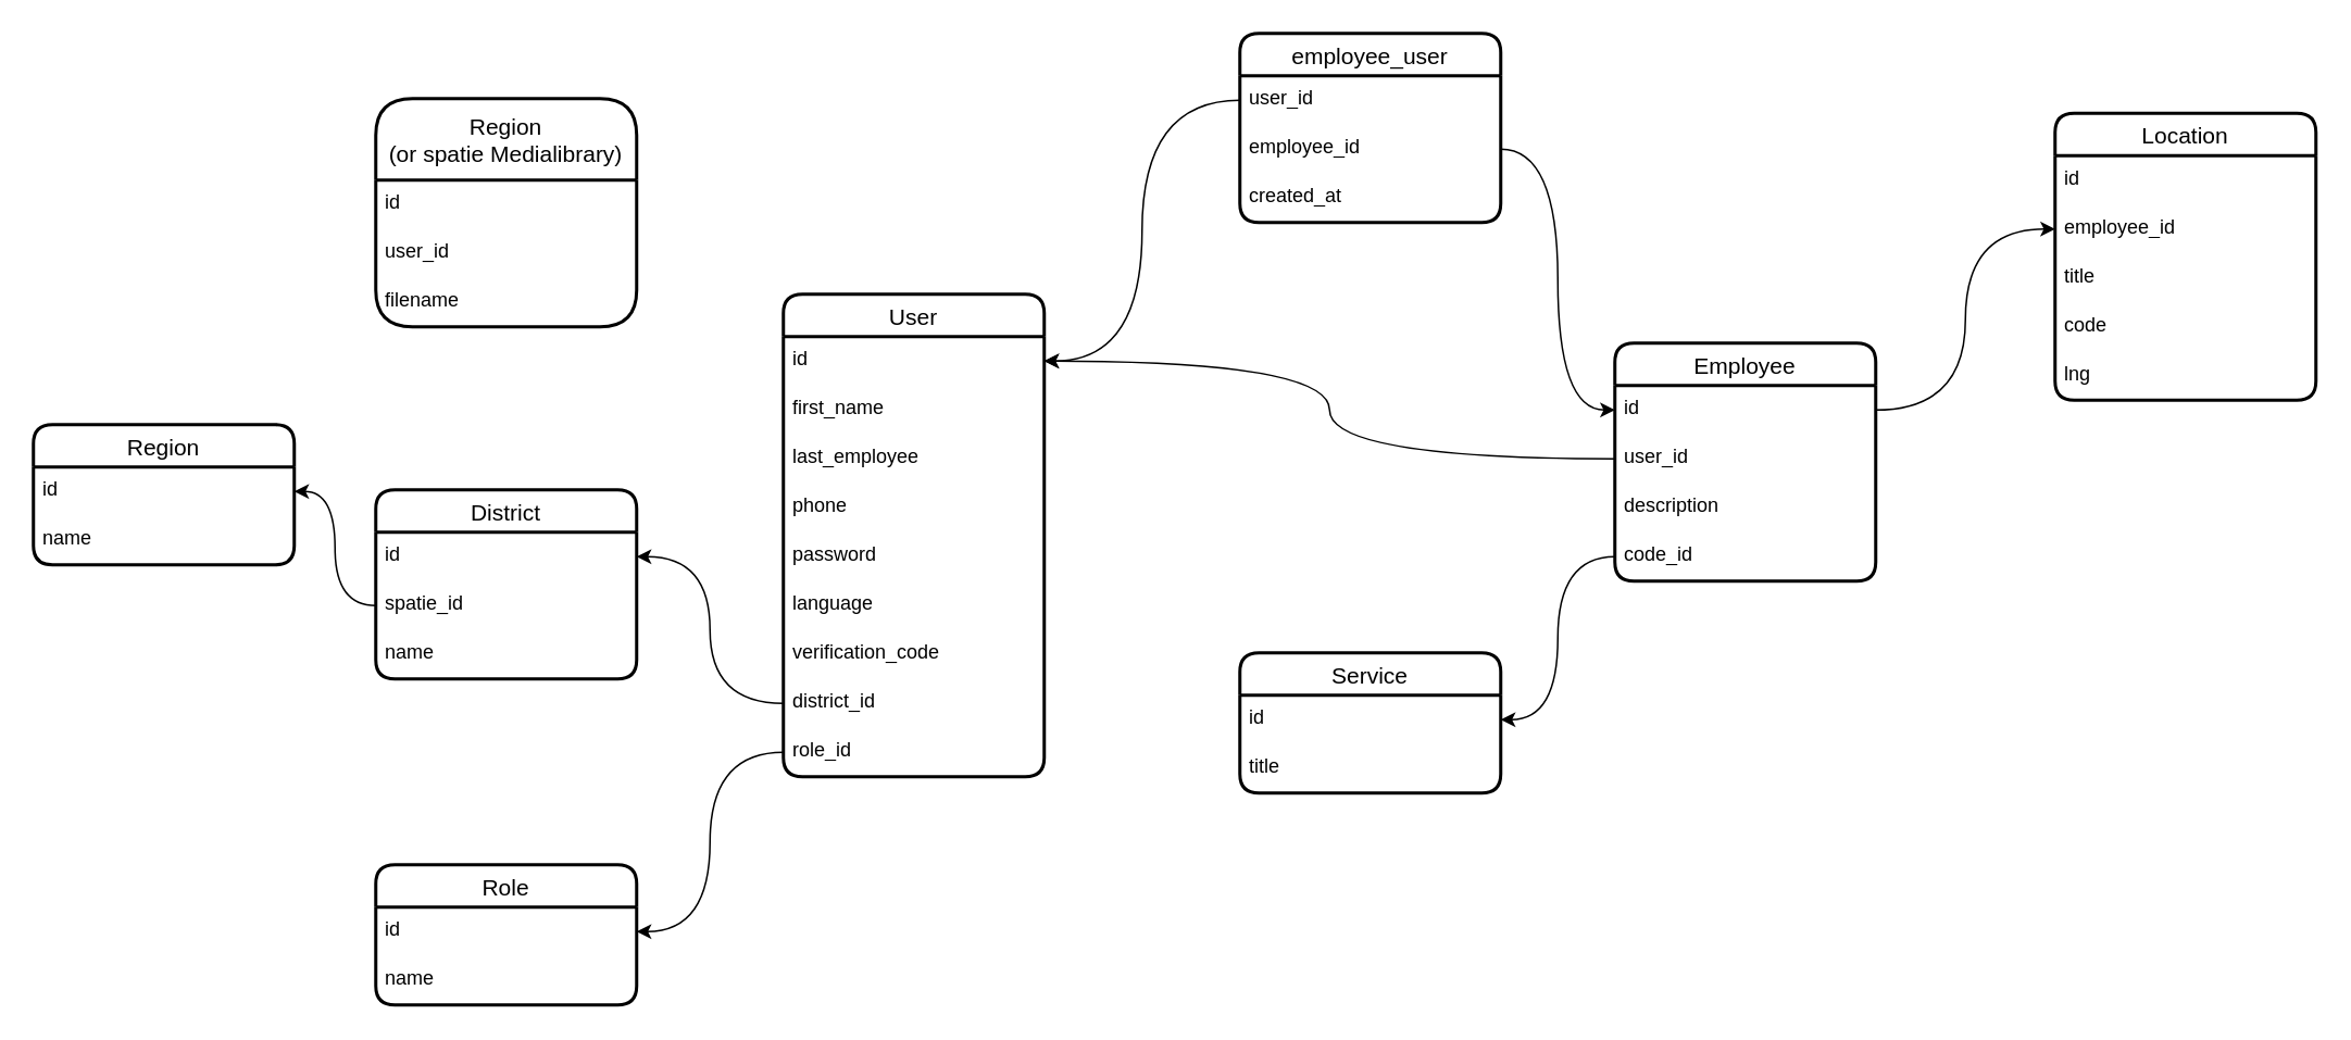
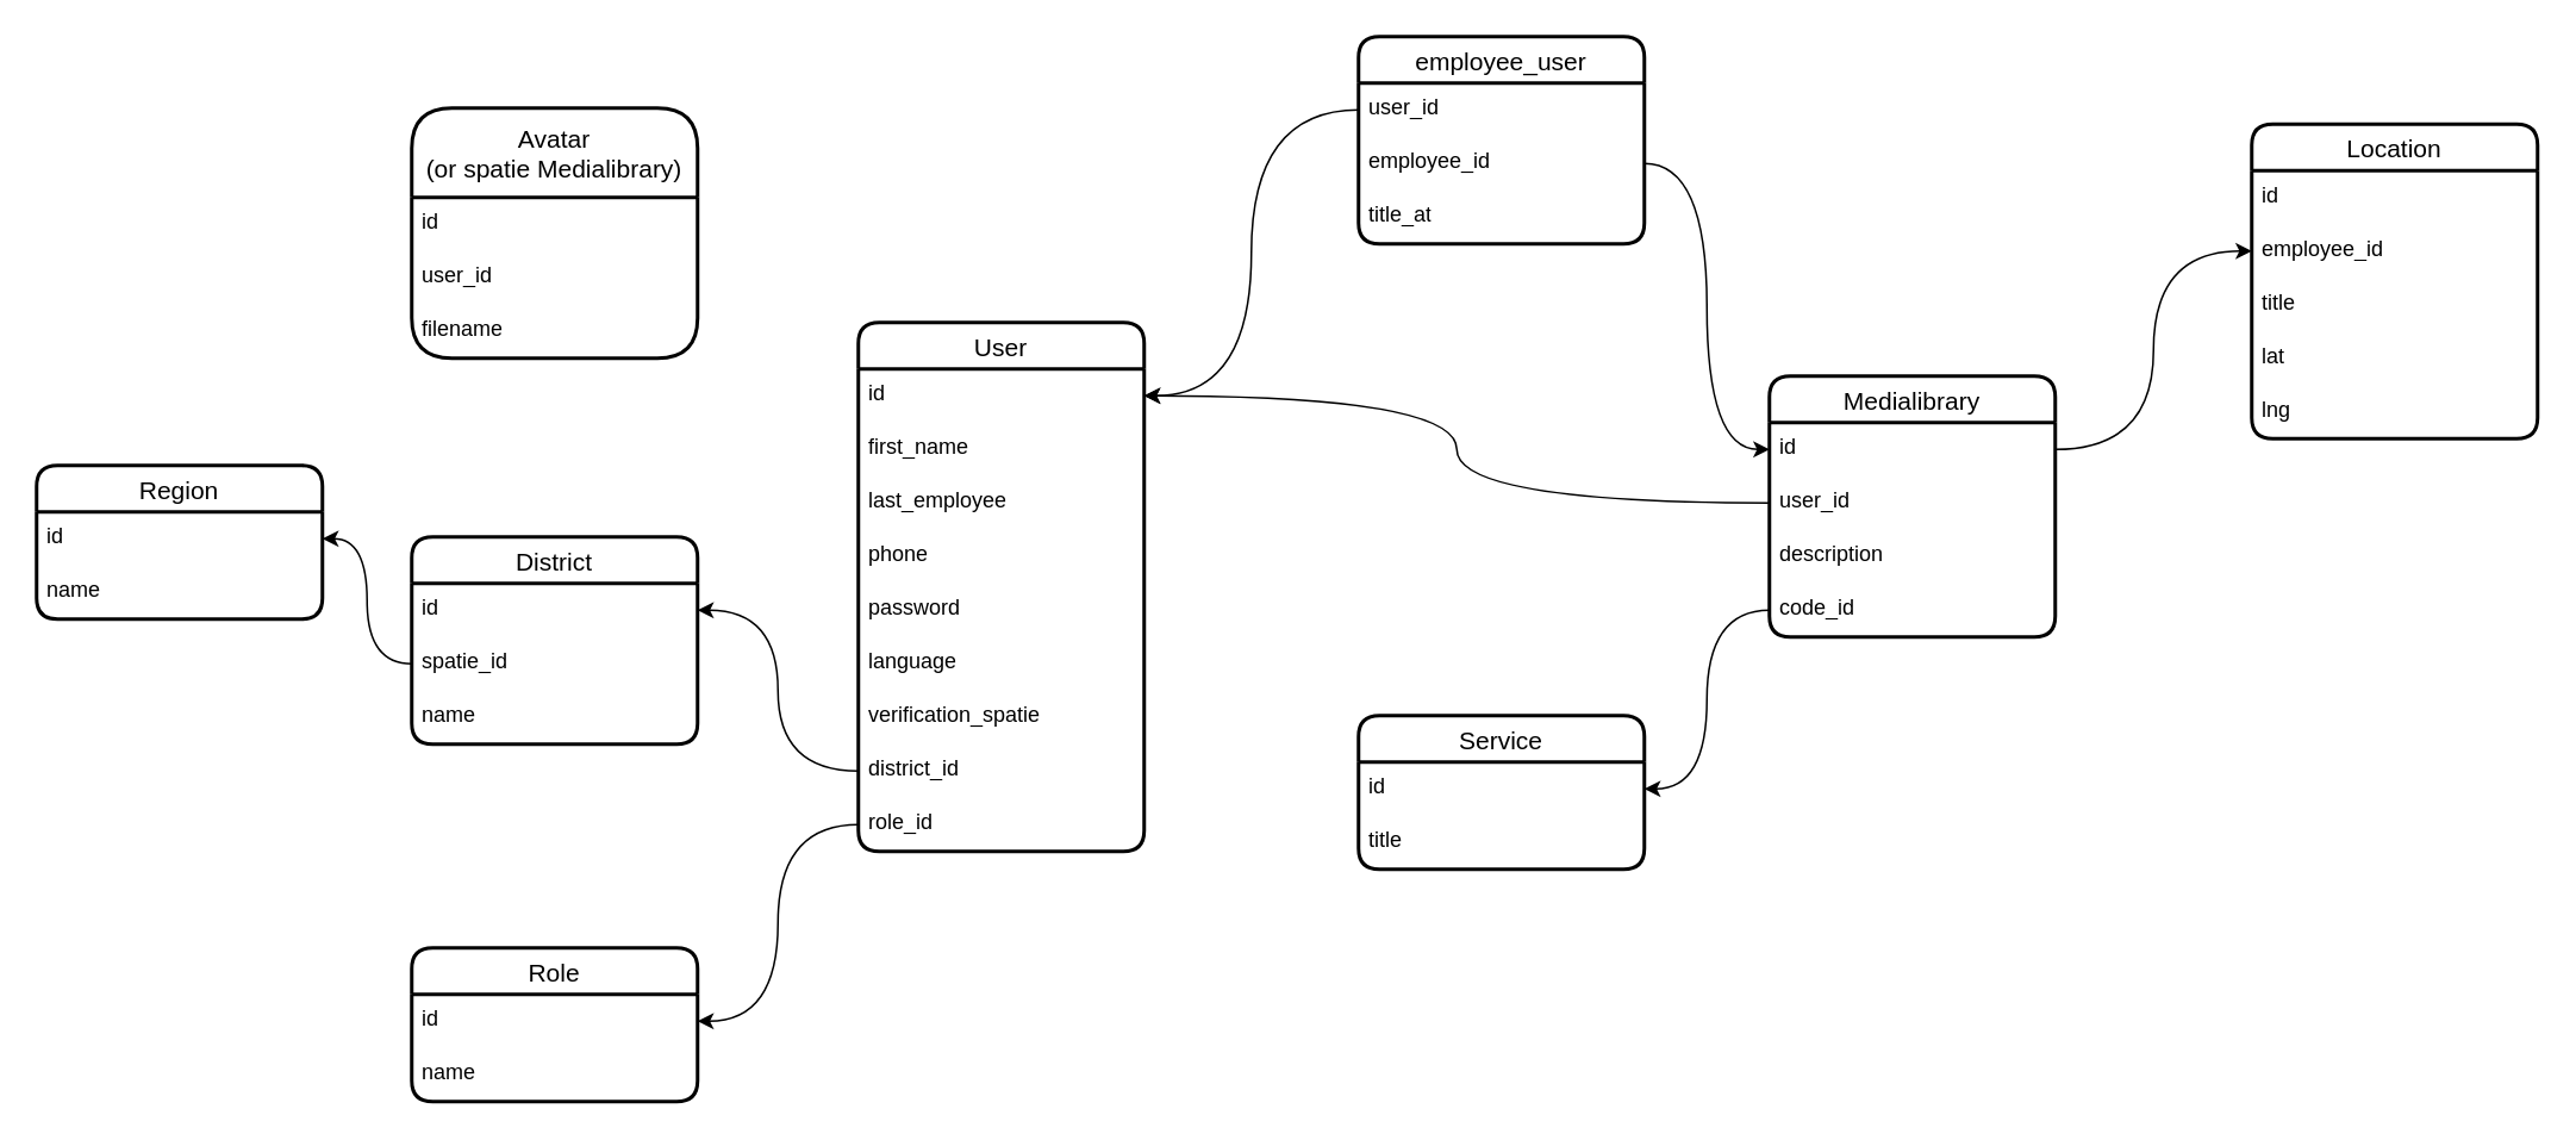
  <mxCell id="0" />
  <mxCell id="1" parent="0" />
  <mxCell id="2" value="User" style="swimlane;fontStyle=0;childLayout=stackLayout;horizontal=1;startSize=26;horizontalStack=0;resizeParent=1;resizeParentMax=0;resizeLast=0;collapsible=1;marginBottom=0;align=center;fontSize=14;strokeWidth=2;rounded=1;shadow=0;glass=0;swimlaneLine=1;" parent="1" vertex="1"><mxGeometry x="480" y="180" width="160" height="296" as="geometry" /></mxCell>
  <mxCell id="3" value="id" style="text;strokeColor=none;fillColor=none;spacingLeft=4;spacingRight=4;overflow=hidden;rotatable=0;points=[[0,0.5],[1,0.5]];portConstraint=eastwest;fontSize=12;whiteSpace=wrap;html=1;" parent="2" vertex="1"><mxGeometry y="26" width="160" height="30" as="geometry" /></mxCell>
  <mxCell id="4" value="first_name" style="text;strokeColor=none;fillColor=none;spacingLeft=4;spacingRight=4;overflow=hidden;rotatable=0;points=[[0,0.5],[1,0.5]];portConstraint=eastwest;fontSize=12;whiteSpace=wrap;html=1;" parent="2" vertex="1"><mxGeometry y="56" width="160" height="30" as="geometry" /></mxCell>
  <mxCell id="5" value="last_employee" style="text;strokeColor=none;fillColor=none;spacingLeft=4;spacingRight=4;overflow=hidden;rotatable=0;points=[[0,0.5],[1,0.5]];portConstraint=eastwest;fontSize=12;whiteSpace=wrap;html=1;" vertex="1" parent="2"><mxGeometry y="86" width="160" height="30" as="geometry" /></mxCell>
  <mxCell id="6" value="phone" style="text;strokeColor=none;fillColor=none;spacingLeft=4;spacingRight=4;overflow=hidden;rotatable=0;points=[[0,0.5],[1,0.5]];portConstraint=eastwest;fontSize=12;whiteSpace=wrap;html=1;" parent="2" vertex="1"><mxGeometry y="116" width="160" height="30" as="geometry" /></mxCell>
  <mxCell id="7" value="password" style="text;strokeColor=none;fillColor=none;spacingLeft=4;spacingRight=4;overflow=hidden;rotatable=0;points=[[0,0.5],[1,0.5]];portConstraint=eastwest;fontSize=12;whiteSpace=wrap;html=1;" parent="2" vertex="1"><mxGeometry y="146" width="160" height="30" as="geometry" /></mxCell>
  <mxCell id="8" value="language" style="text;strokeColor=none;fillColor=none;spacingLeft=4;spacingRight=4;overflow=hidden;rotatable=0;points=[[0,0.5],[1,0.5]];portConstraint=eastwest;fontSize=12;whiteSpace=wrap;html=1;" vertex="1" parent="2"><mxGeometry y="176" width="160" height="30" as="geometry" /></mxCell>
- <mxCell id="9" value="verification_code" style="text;strokeColor=none;fillColor=none;spacingLeft=4;spacingRight=4;overflow=hidden;rotatable=0;points=[[0,0.5],[1,0.5]];portConstraint=eastwest;fontSize=12;whiteSpace=wrap;html=1;" vertex="1" parent="2"><mxGeometry y="206" width="160" height="30" as="geometry" /></mxCell>
+ <mxCell id="9" value="verification_spatie" style="text;strokeColor=none;fillColor=none;spacingLeft=4;spacingRight=4;overflow=hidden;rotatable=0;points=[[0,0.5],[1,0.5]];portConstraint=eastwest;fontSize=12;whiteSpace=wrap;html=1;" vertex="1" parent="2"><mxGeometry y="206" width="160" height="30" as="geometry" /></mxCell>
  <mxCell id="10" value="district_id" style="text;strokeColor=none;fillColor=none;spacingLeft=4;spacingRight=4;overflow=hidden;rotatable=0;points=[[0,0.5],[1,0.5]];portConstraint=eastwest;fontSize=12;whiteSpace=wrap;html=1;" vertex="1" parent="2"><mxGeometry y="236" width="160" height="30" as="geometry" /></mxCell>
  <mxCell id="11" value="role_id" style="text;strokeColor=none;fillColor=none;spacingLeft=4;spacingRight=4;overflow=hidden;rotatable=0;points=[[0,0.5],[1,0.5]];portConstraint=eastwest;fontSize=12;whiteSpace=wrap;html=1;" parent="2" vertex="1"><mxGeometry y="266" width="160" height="30" as="geometry" /></mxCell>
  <mxCell id="12" value="Service" style="swimlane;fontStyle=0;childLayout=stackLayout;horizontal=1;startSize=26;horizontalStack=0;resizeParent=1;resizeParentMax=0;resizeLast=0;collapsible=1;marginBottom=0;align=center;fontSize=14;strokeWidth=2;rounded=1;shadow=0;glass=0;swimlaneLine=1;" parent="1" vertex="1"><mxGeometry x="760" y="400" width="160" height="86" as="geometry" /></mxCell>
  <mxCell id="13" value="id" style="text;strokeColor=none;fillColor=none;spacingLeft=4;spacingRight=4;overflow=hidden;rotatable=0;points=[[0,0.5],[1,0.5]];portConstraint=eastwest;fontSize=12;whiteSpace=wrap;html=1;" parent="12" vertex="1"><mxGeometry y="26" width="160" height="30" as="geometry" /></mxCell>
  <mxCell id="14" value="title" style="text;strokeColor=none;fillColor=none;spacingLeft=4;spacingRight=4;overflow=hidden;rotatable=0;points=[[0,0.5],[1,0.5]];portConstraint=eastwest;fontSize=12;whiteSpace=wrap;html=1;" parent="12" vertex="1"><mxGeometry y="56" width="160" height="30" as="geometry" /></mxCell>
  <mxCell id="15" value="Role" style="swimlane;fontStyle=0;childLayout=stackLayout;horizontal=1;startSize=26;horizontalStack=0;resizeParent=1;resizeParentMax=0;resizeLast=0;collapsible=1;marginBottom=0;align=center;fontSize=14;strokeWidth=2;rounded=1;shadow=0;glass=0;swimlaneLine=1;" vertex="1" parent="1"><mxGeometry x="230" y="530" width="160" height="86" as="geometry" /></mxCell>
  <mxCell id="16" value="id" style="text;strokeColor=none;fillColor=none;spacingLeft=4;spacingRight=4;overflow=hidden;rotatable=0;points=[[0,0.5],[1,0.5]];portConstraint=eastwest;fontSize=12;whiteSpace=wrap;html=1;" vertex="1" parent="15"><mxGeometry y="26" width="160" height="30" as="geometry" /></mxCell>
  <mxCell id="17" value="name" style="text;strokeColor=none;fillColor=none;spacingLeft=4;spacingRight=4;overflow=hidden;rotatable=0;points=[[0,0.5],[1,0.5]];portConstraint=eastwest;fontSize=12;whiteSpace=wrap;html=1;" vertex="1" parent="15"><mxGeometry y="56" width="160" height="30" as="geometry" /></mxCell>
  <mxCell id="18" style="edgeStyle=orthogonalEdgeStyle;rounded=0;orthogonalLoop=1;jettySize=auto;html=1;entryX=1;entryY=0.5;entryDx=0;entryDy=0;curved=1;" edge="1" parent="1" source="11" target="16"><mxGeometry relative="1" as="geometry" /></mxCell>
  <mxCell id="19" value="Region" style="swimlane;fontStyle=0;childLayout=stackLayout;horizontal=1;startSize=26;horizontalStack=0;resizeParent=1;resizeParentMax=0;resizeLast=0;collapsible=1;marginBottom=0;align=center;fontSize=14;strokeWidth=2;rounded=1;shadow=0;glass=0;swimlaneLine=1;" vertex="1" parent="1"><mxGeometry x="20" y="260" width="160" height="86" as="geometry" /></mxCell>
  <mxCell id="20" value="id" style="text;strokeColor=none;fillColor=none;spacingLeft=4;spacingRight=4;overflow=hidden;rotatable=0;points=[[0,0.5],[1,0.5]];portConstraint=eastwest;fontSize=12;whiteSpace=wrap;html=1;" vertex="1" parent="19"><mxGeometry y="26" width="160" height="30" as="geometry" /></mxCell>
  <mxCell id="21" value="name" style="text;strokeColor=none;fillColor=none;spacingLeft=4;spacingRight=4;overflow=hidden;rotatable=0;points=[[0,0.5],[1,0.5]];portConstraint=eastwest;fontSize=12;whiteSpace=wrap;html=1;" vertex="1" parent="19"><mxGeometry y="56" width="160" height="30" as="geometry" /></mxCell>
  <mxCell id="22" value="District" style="swimlane;fontStyle=0;childLayout=stackLayout;horizontal=1;startSize=26;horizontalStack=0;resizeParent=1;resizeParentMax=0;resizeLast=0;collapsible=1;marginBottom=0;align=center;fontSize=14;strokeWidth=2;rounded=1;shadow=0;glass=0;swimlaneLine=1;" vertex="1" parent="1"><mxGeometry x="230" y="300" width="160" height="116" as="geometry" /></mxCell>
  <mxCell id="23" value="id" style="text;strokeColor=none;fillColor=none;spacingLeft=4;spacingRight=4;overflow=hidden;rotatable=0;points=[[0,0.5],[1,0.5]];portConstraint=eastwest;fontSize=12;whiteSpace=wrap;html=1;" vertex="1" parent="22"><mxGeometry y="26" width="160" height="30" as="geometry" /></mxCell>
  <mxCell id="24" value="spatie_id" style="text;strokeColor=none;fillColor=none;spacingLeft=4;spacingRight=4;overflow=hidden;rotatable=0;points=[[0,0.5],[1,0.5]];portConstraint=eastwest;fontSize=12;whiteSpace=wrap;html=1;" vertex="1" parent="22"><mxGeometry y="56" width="160" height="30" as="geometry" /></mxCell>
  <mxCell id="25" value="name" style="text;strokeColor=none;fillColor=none;spacingLeft=4;spacingRight=4;overflow=hidden;rotatable=0;points=[[0,0.5],[1,0.5]];portConstraint=eastwest;fontSize=12;whiteSpace=wrap;html=1;" vertex="1" parent="22"><mxGeometry y="86" width="160" height="30" as="geometry" /></mxCell>
  <mxCell id="26" style="edgeStyle=orthogonalEdgeStyle;rounded=0;orthogonalLoop=1;jettySize=auto;html=1;entryX=1;entryY=0.5;entryDx=0;entryDy=0;curved=1;" edge="1" parent="1" source="24" target="20"><mxGeometry relative="1" as="geometry" /></mxCell>
  <mxCell id="27" style="edgeStyle=orthogonalEdgeStyle;rounded=0;orthogonalLoop=1;jettySize=auto;html=1;entryX=1;entryY=0.5;entryDx=0;entryDy=0;curved=1;" edge="1" parent="1" source="10" target="23"><mxGeometry relative="1" as="geometry" /></mxCell>
  <mxCell id="28" value="Location" style="swimlane;fontStyle=0;childLayout=stackLayout;horizontal=1;startSize=26;horizontalStack=0;resizeParent=1;resizeParentMax=0;resizeLast=0;collapsible=1;marginBottom=0;align=center;fontSize=14;strokeWidth=2;rounded=1;shadow=0;glass=0;swimlaneLine=1;" vertex="1" parent="1"><mxGeometry x="1260" y="69" width="160" height="176" as="geometry" /></mxCell>
  <mxCell id="29" value="id" style="text;strokeColor=none;fillColor=none;spacingLeft=4;spacingRight=4;overflow=hidden;rotatable=0;points=[[0,0.5],[1,0.5]];portConstraint=eastwest;fontSize=12;whiteSpace=wrap;html=1;" vertex="1" parent="28"><mxGeometry y="26" width="160" height="30" as="geometry" /></mxCell>
  <mxCell id="30" value="employee_id" style="text;strokeColor=none;fillColor=none;spacingLeft=4;spacingRight=4;overflow=hidden;rotatable=0;points=[[0,0.5],[1,0.5]];portConstraint=eastwest;fontSize=12;whiteSpace=wrap;html=1;" vertex="1" parent="28"><mxGeometry y="56" width="160" height="30" as="geometry" /></mxCell>
  <mxCell id="31" value="title" style="text;strokeColor=none;fillColor=none;spacingLeft=4;spacingRight=4;overflow=hidden;rotatable=0;points=[[0,0.5],[1,0.5]];portConstraint=eastwest;fontSize=12;whiteSpace=wrap;html=1;" vertex="1" parent="28"><mxGeometry y="86" width="160" height="30" as="geometry" /></mxCell>
- <mxCell id="32" value="code" style="text;strokeColor=none;fillColor=none;spacingLeft=4;spacingRight=4;overflow=hidden;rotatable=0;points=[[0,0.5],[1,0.5]];portConstraint=eastwest;fontSize=12;whiteSpace=wrap;html=1;" vertex="1" parent="28"><mxGeometry y="116" width="160" height="30" as="geometry" /></mxCell>
+ <mxCell id="32" value="lat" style="text;strokeColor=none;fillColor=none;spacingLeft=4;spacingRight=4;overflow=hidden;rotatable=0;points=[[0,0.5],[1,0.5]];portConstraint=eastwest;fontSize=12;whiteSpace=wrap;html=1;" vertex="1" parent="28"><mxGeometry y="116" width="160" height="30" as="geometry" /></mxCell>
  <mxCell id="33" value="lng" style="text;strokeColor=none;fillColor=none;spacingLeft=4;spacingRight=4;overflow=hidden;rotatable=0;points=[[0,0.5],[1,0.5]];portConstraint=eastwest;fontSize=12;whiteSpace=wrap;html=1;" vertex="1" parent="28"><mxGeometry y="146" width="160" height="30" as="geometry" /></mxCell>
  <mxCell id="34" value="employee_user" style="swimlane;fontStyle=0;childLayout=stackLayout;horizontal=1;startSize=26;horizontalStack=0;resizeParent=1;resizeParentMax=0;resizeLast=0;collapsible=1;marginBottom=0;align=center;fontSize=14;strokeWidth=2;rounded=1;shadow=0;glass=0;swimlaneLine=1;" vertex="1" parent="1"><mxGeometry x="760" y="20" width="160" height="116" as="geometry" /></mxCell>
  <mxCell id="35" value="user_id" style="text;strokeColor=none;fillColor=none;spacingLeft=4;spacingRight=4;overflow=hidden;rotatable=0;points=[[0,0.5],[1,0.5]];portConstraint=eastwest;fontSize=12;whiteSpace=wrap;html=1;" vertex="1" parent="34"><mxGeometry y="26" width="160" height="30" as="geometry" /></mxCell>
  <mxCell id="36" value="employee_id" style="text;strokeColor=none;fillColor=none;spacingLeft=4;spacingRight=4;overflow=hidden;rotatable=0;points=[[0,0.5],[1,0.5]];portConstraint=eastwest;fontSize=12;whiteSpace=wrap;html=1;" vertex="1" parent="34"><mxGeometry y="56" width="160" height="30" as="geometry" /></mxCell>
- <mxCell id="37" value="created_at" style="text;strokeColor=none;fillColor=none;spacingLeft=4;spacingRight=4;overflow=hidden;rotatable=0;points=[[0,0.5],[1,0.5]];portConstraint=eastwest;fontSize=12;whiteSpace=wrap;html=1;" vertex="1" parent="34"><mxGeometry y="86" width="160" height="30" as="geometry" /></mxCell>
+ <mxCell id="37" value="title_at" style="text;strokeColor=none;fillColor=none;spacingLeft=4;spacingRight=4;overflow=hidden;rotatable=0;points=[[0,0.5],[1,0.5]];portConstraint=eastwest;fontSize=12;whiteSpace=wrap;html=1;" vertex="1" parent="34"><mxGeometry y="86" width="160" height="30" as="geometry" /></mxCell>
  <mxCell id="38" style="edgeStyle=orthogonalEdgeStyle;rounded=0;orthogonalLoop=1;jettySize=auto;html=1;entryX=1;entryY=0.5;entryDx=0;entryDy=0;curved=1;" edge="1" parent="1" source="35" target="3"><mxGeometry relative="1" as="geometry" /></mxCell>
- <mxCell id="39" value="Employee" style="swimlane;fontStyle=0;childLayout=stackLayout;horizontal=1;startSize=26;horizontalStack=0;resizeParent=1;resizeParentMax=0;resizeLast=0;collapsible=1;marginBottom=0;align=center;fontSize=14;strokeWidth=2;rounded=1;shadow=0;glass=0;swimlaneLine=1;" vertex="1" parent="1"><mxGeometry x="990" y="210" width="160" height="146" as="geometry" /></mxCell>
+ <mxCell id="39" value="Medialibrary" style="swimlane;fontStyle=0;childLayout=stackLayout;horizontal=1;startSize=26;horizontalStack=0;resizeParent=1;resizeParentMax=0;resizeLast=0;collapsible=1;marginBottom=0;align=center;fontSize=14;strokeWidth=2;rounded=1;shadow=0;glass=0;swimlaneLine=1;" vertex="1" parent="1"><mxGeometry x="990" y="210" width="160" height="146" as="geometry" /></mxCell>
  <mxCell id="40" value="id" style="text;strokeColor=none;fillColor=none;spacingLeft=4;spacingRight=4;overflow=hidden;rotatable=0;points=[[0,0.5],[1,0.5]];portConstraint=eastwest;fontSize=12;whiteSpace=wrap;html=1;" vertex="1" parent="39"><mxGeometry y="26" width="160" height="30" as="geometry" /></mxCell>
  <mxCell id="41" value="user_id" style="text;strokeColor=none;fillColor=none;spacingLeft=4;spacingRight=4;overflow=hidden;rotatable=0;points=[[0,0.5],[1,0.5]];portConstraint=eastwest;fontSize=12;whiteSpace=wrap;html=1;" vertex="1" parent="39"><mxGeometry y="56" width="160" height="30" as="geometry" /></mxCell>
  <mxCell id="42" value="description" style="text;strokeColor=none;fillColor=none;spacingLeft=4;spacingRight=4;overflow=hidden;rotatable=0;points=[[0,0.5],[1,0.5]];portConstraint=eastwest;fontSize=12;whiteSpace=wrap;html=1;" vertex="1" parent="39"><mxGeometry y="86" width="160" height="30" as="geometry" /></mxCell>
  <mxCell id="43" value="code_id" style="text;strokeColor=none;fillColor=none;spacingLeft=4;spacingRight=4;overflow=hidden;rotatable=0;points=[[0,0.5],[1,0.5]];portConstraint=eastwest;fontSize=12;whiteSpace=wrap;html=1;" vertex="1" parent="39"><mxGeometry y="116" width="160" height="30" as="geometry" /></mxCell>
  <mxCell id="44" style="edgeStyle=orthogonalEdgeStyle;rounded=0;orthogonalLoop=1;jettySize=auto;html=1;entryX=1;entryY=0.5;entryDx=0;entryDy=0;curved=1;" edge="1" parent="1" source="43" target="13"><mxGeometry relative="1" as="geometry" /></mxCell>
  <mxCell id="45" style="edgeStyle=orthogonalEdgeStyle;rounded=0;orthogonalLoop=1;jettySize=auto;html=1;entryX=0;entryY=0.5;entryDx=0;entryDy=0;curved=1;" edge="1" parent="1" source="36" target="40"><mxGeometry relative="1" as="geometry" /></mxCell>
  <mxCell id="46" style="edgeStyle=orthogonalEdgeStyle;rounded=0;orthogonalLoop=1;jettySize=auto;html=1;entryX=1;entryY=0.5;entryDx=0;entryDy=0;curved=1;" edge="1" parent="1" source="41" target="3"><mxGeometry relative="1" as="geometry" /></mxCell>
  <mxCell id="47" style="edgeStyle=orthogonalEdgeStyle;rounded=0;orthogonalLoop=1;jettySize=auto;html=1;entryX=0;entryY=0.5;entryDx=0;entryDy=0;curved=1;" edge="1" parent="1" source="40" target="30"><mxGeometry relative="1" as="geometry" /></mxCell>
- <mxCell id="48" value="Region &#10;(or spatie Medialibrary)" style="swimlane;fontStyle=0;childLayout=stackLayout;horizontal=1;startSize=50;horizontalStack=0;resizeParent=1;resizeParentMax=0;resizeLast=0;collapsible=1;marginBottom=0;align=center;fontSize=14;strokeWidth=2;rounded=1;shadow=0;glass=0;swimlaneLine=1;" vertex="1" parent="1"><mxGeometry x="230" y="60" width="160" height="140" as="geometry" /></mxCell>
+ <mxCell id="48" value="Avatar &#10;(or spatie Medialibrary)" style="swimlane;fontStyle=0;childLayout=stackLayout;horizontal=1;startSize=50;horizontalStack=0;resizeParent=1;resizeParentMax=0;resizeLast=0;collapsible=1;marginBottom=0;align=center;fontSize=14;strokeWidth=2;rounded=1;shadow=0;glass=0;swimlaneLine=1;" vertex="1" parent="1"><mxGeometry x="230" y="60" width="160" height="140" as="geometry" /></mxCell>
  <mxCell id="49" value="id" style="text;strokeColor=none;fillColor=none;spacingLeft=4;spacingRight=4;overflow=hidden;rotatable=0;points=[[0,0.5],[1,0.5]];portConstraint=eastwest;fontSize=12;whiteSpace=wrap;html=1;" vertex="1" parent="48"><mxGeometry y="50" width="160" height="30" as="geometry" /></mxCell>
  <mxCell id="50" value="user_id" style="text;strokeColor=none;fillColor=none;spacingLeft=4;spacingRight=4;overflow=hidden;rotatable=0;points=[[0,0.5],[1,0.5]];portConstraint=eastwest;fontSize=12;whiteSpace=wrap;html=1;" vertex="1" parent="48"><mxGeometry y="80" width="160" height="30" as="geometry" /></mxCell>
  <mxCell id="51" value="filename" style="text;strokeColor=none;fillColor=none;spacingLeft=4;spacingRight=4;overflow=hidden;rotatable=0;points=[[0,0.5],[1,0.5]];portConstraint=eastwest;fontSize=12;whiteSpace=wrap;html=1;" vertex="1" parent="48"><mxGeometry y="110" width="160" height="30" as="geometry" /></mxCell>
